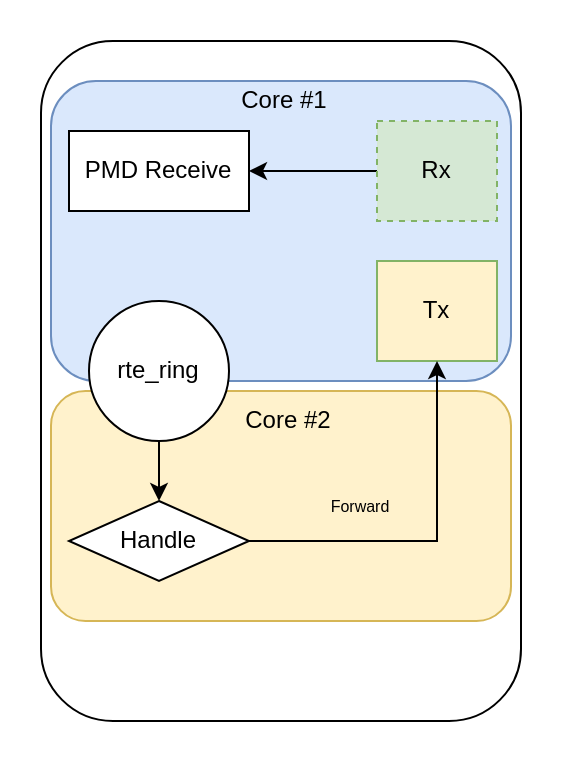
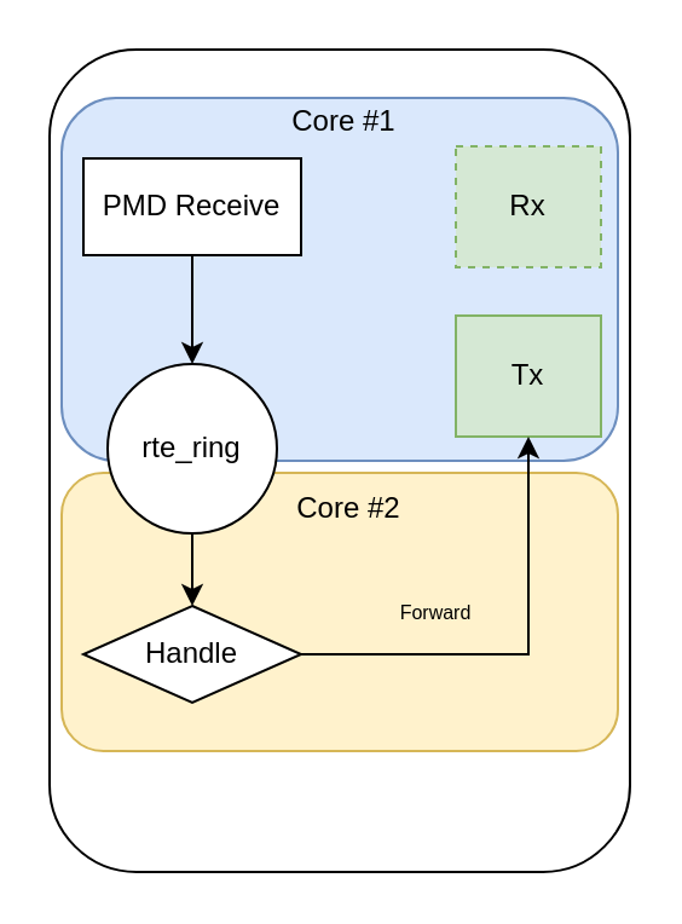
  <mxCell id="0" />
  <mxCell id="1" parent="0" />
  <mxCell id="2" value="" style="rounded=1;whiteSpace=wrap;html=1;" parent="1" vertex="1"><mxGeometry x="20" y="20" width="240" height="340" as="geometry" /></mxCell>
  <mxCell id="3" value="" style="rounded=1;whiteSpace=wrap;html=1;fillColor=#fff2cc;strokeColor=#d6b656;" vertex="1" parent="1"><mxGeometry x="25" y="195" width="230" height="115" as="geometry" /></mxCell>
  <mxCell id="4" value="" style="rounded=1;whiteSpace=wrap;html=1;fillColor=#dae8fc;strokeColor=#6c8ebf;" parent="1" vertex="1"><mxGeometry x="25" y="40" width="230" height="150" as="geometry" /></mxCell>
- <mxCell id="5" style="edgeStyle=orthogonalEdgeStyle;rounded=0;orthogonalLoop=1;jettySize=auto;html=1;exitX=0;exitY=0.5;exitDx=0;exitDy=0;" parent="1" source="6" target="9" edge="1"><mxGeometry relative="1" as="geometry" /></mxCell>
  <mxCell id="6" value="Rx" style="rounded=0;whiteSpace=wrap;html=1;fillColor=#d5e8d4;strokeColor=#82b366;dashed=1;" parent="1" vertex="1"><mxGeometry x="188" y="60" width="60" height="50" as="geometry" /></mxCell>
- <mxCell id="7" value="Tx" style="rounded=0;whiteSpace=wrap;html=1;fillColor=#fff2cc;strokeColor=#82b366;" parent="1" vertex="1"><mxGeometry x="188" y="130" width="60" height="50" as="geometry" /></mxCell>
+ <mxCell id="7" value="Tx" style="rounded=0;whiteSpace=wrap;html=1;fillColor=#d5e8d4;strokeColor=#82b366;" parent="1" vertex="1"><mxGeometry x="188" y="130" width="60" height="50" as="geometry" /></mxCell>
+ <mxCell id="8" style="edgeStyle=orthogonalEdgeStyle;rounded=0;orthogonalLoop=1;jettySize=auto;html=1;exitX=0.5;exitY=1;exitDx=0;exitDy=0;entryX=0.5;entryY=0;entryDx=0;entryDy=0;" edge="1" parent="1" source="9" target="15"><mxGeometry relative="1" as="geometry" /></mxCell>
  <mxCell id="9" value="PMD Receive" style="rounded=0;whiteSpace=wrap;html=1;" parent="1" vertex="1"><mxGeometry x="34" y="65" width="90" height="40" as="geometry" /></mxCell>
  <mxCell id="10" style="edgeStyle=orthogonalEdgeStyle;rounded=0;orthogonalLoop=1;jettySize=auto;html=1;exitX=1;exitY=0.5;exitDx=0;exitDy=0;entryX=0.5;entryY=1;entryDx=0;entryDy=0;" edge="1" parent="1" source="11" target="7"><mxGeometry relative="1" as="geometry" /></mxCell>
  <mxCell id="11" value="Handle" style="rhombus;whiteSpace=wrap;html=1;" parent="1" vertex="1"><mxGeometry x="34" y="250" width="90" height="40" as="geometry" /></mxCell>
  <mxCell id="12" value="&lt;font style=&quot;font-size: 8px;&quot;&gt;Forward&lt;/font&gt;" style="text;html=1;strokeColor=none;fillColor=none;align=center;verticalAlign=middle;whiteSpace=wrap;rounded=0;fontSize=9;" parent="1" vertex="1"><mxGeometry x="150" y="237.5" width="60" height="30" as="geometry" /></mxCell>
  <mxCell id="13" value="Core #1" style="text;html=1;strokeColor=none;fillColor=none;align=center;verticalAlign=middle;whiteSpace=wrap;rounded=0;" parent="1" vertex="1"><mxGeometry x="112" y="35" width="60" height="30" as="geometry" /></mxCell>
  <mxCell id="14" style="edgeStyle=orthogonalEdgeStyle;rounded=0;orthogonalLoop=1;jettySize=auto;html=1;exitX=0.5;exitY=1;exitDx=0;exitDy=0;entryX=0.5;entryY=0;entryDx=0;entryDy=0;" edge="1" parent="1" source="15" target="11"><mxGeometry relative="1" as="geometry" /></mxCell>
  <mxCell id="15" value="rte_ring" style="ellipse;whiteSpace=wrap;html=1;aspect=fixed;" vertex="1" parent="1"><mxGeometry x="44" y="150" width="70" height="70" as="geometry" /></mxCell>
  <mxCell id="16" value="Core #2" style="text;html=1;strokeColor=none;fillColor=none;align=center;verticalAlign=middle;whiteSpace=wrap;rounded=0;" vertex="1" parent="1"><mxGeometry x="114" y="195" width="60" height="30" as="geometry" /></mxCell>
